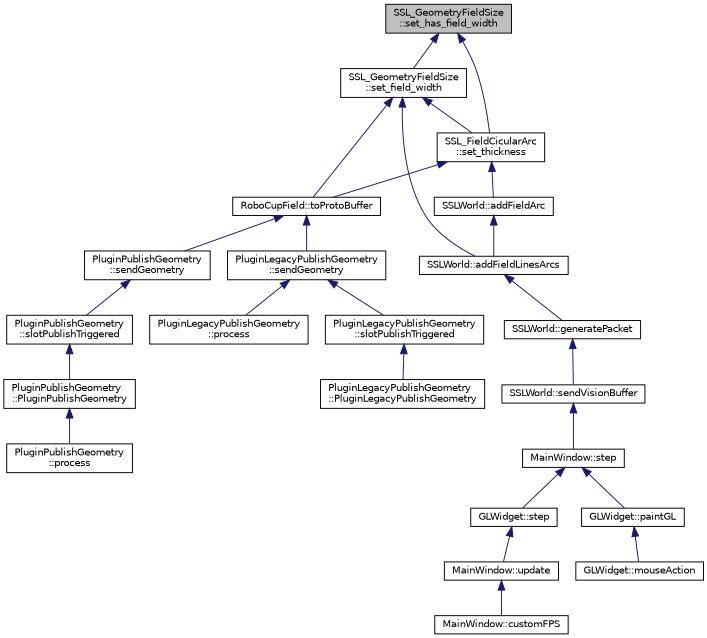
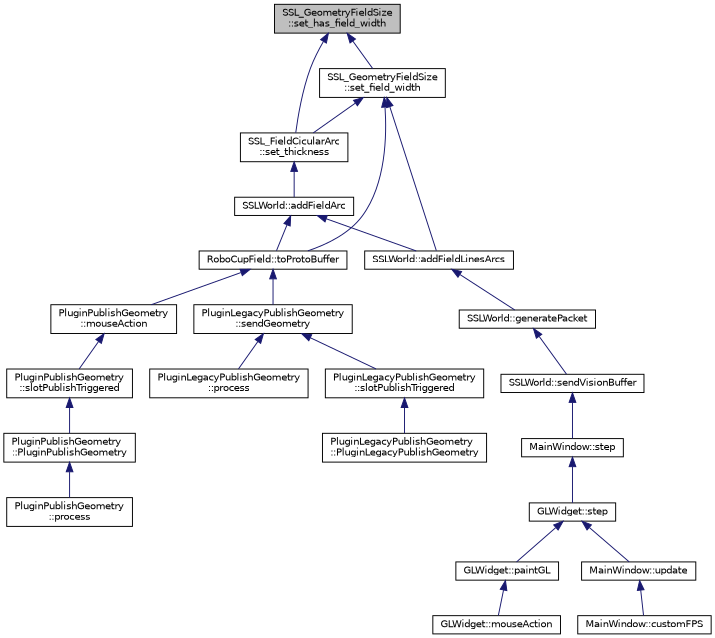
  digraph {
    rankdir=TB
    node [color=black fillcolor=white fontname=Helvetica fontsize=10 shape=record style=filled]
    edge [color=midnightblue dir=back fontname=Helvetica fontsize=10 labelfontname=Helvetica labelfontsize=10 style=solid]
    n1 [fillcolor=grey75 fontcolor=black height=0.2 label="SSL_GeometryFieldSize\l::set_has_field_width" width=0.4]
    n2 [height=0.2 label="SSL_GeometryFieldSize\l::set_field_width" width=0.4]
    n3 [height=0.2 label="SSL_FieldCicularArc\l::set_thickness" width=0.4]
    n4 [height=0.2 label="RoboCupField::toProtoBuffer" width=0.4]
    n5 [height=0.2 label="SSLWorld::addFieldLinesArcs" width=0.4]
    n6 [height=0.2 label="SSLWorld::addFieldArc" width=0.4]
    n7 [height=0.2 label="SSLWorld::generatePacket" width=0.4]
    n8 [height=0.2 label="SSLWorld::sendVisionBuffer" width=0.4]
-   n9 [height=0.2 label="PluginPublishGeometry\l::sendGeometry" width=0.4]
+   n9 [height=0.2 label="PluginPublishGeometry\l::mouseAction" width=0.4]
    n10 [height=0.2 label="PluginLegacyPublishGeometry\l::sendGeometry" width=0.4]
    n11 [height=0.2 label="MainWindow::step" width=0.4]
    n12 [height=0.2 label="GLWidget::step" width=0.4]
    n13 [height=0.2 label="GLWidget::paintGL" width=0.4]
    n14 [height=0.2 label="MainWindow::update" width=0.4]
    n15 [height=0.2 label="GLWidget::mouseAction" width=0.4]
    n16 [height=0.2 label="MainWindow::customFPS" width=0.4]
    n17 [height=0.2 label="PluginPublishGeometry\l::slotPublishTriggered" width=0.4]
    n18 [height=0.2 label="PluginLegacyPublishGeometry\l::process" width=0.4]
    n19 [height=0.2 label="PluginLegacyPublishGeometry\l::slotPublishTriggered" width=0.4]
    n20 [height=0.2 label="PluginPublishGeometry\l::process" width=0.4]
    n21 [height=0.2 label="PluginPublishGeometry\l::PluginPublishGeometry" width=0.4]
    n22 [height=0.2 label="PluginLegacyPublishGeometry\l::PluginLegacyPublishGeometry" width=0.4]
    n1 -> n2
    n1 -> n3
    n2 -> n3
    n2 -> n4
    n2 -> n5
-   n3 -> n4
+   n6 -> n4
    n3 -> n6
    n4 -> n9
    n4 -> n10
    n5 -> n7
    n6 -> n5
    n7 -> n8
    n8 -> n11
    n9 -> n17
    n10 -> n18
    n10 -> n19
    n11 -> n12
-   n11 -> n13
+   n12 -> n13
    n12 -> n14
    n13 -> n15
    n14 -> n16
    n17 -> n21
    n19 -> n22
    n21 -> n20
  }
